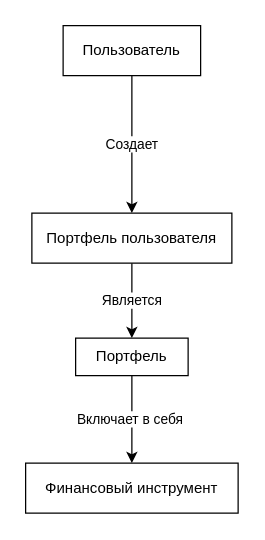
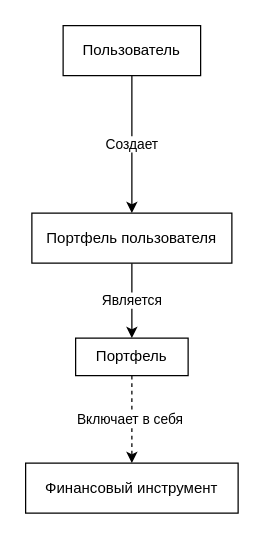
  <mxCell id="0" />
  <mxCell id="1" parent="0" />
  <mxCell id="2" value="Создает" style="edgeStyle=orthogonalEdgeStyle;rounded=0;orthogonalLoop=1;jettySize=auto;html=1;entryX=0.5;entryY=0;entryDx=0;entryDy=0;" parent="1" source="3" target="5" edge="1"><mxGeometry relative="1" as="geometry" /></mxCell>
  <mxCell id="3" value="Пользователь" style="html=1;whiteSpace=wrap;" parent="1" vertex="1"><mxGeometry x="50" y="20" width="110" height="40" as="geometry" /></mxCell>
  <mxCell id="4" value="Является" style="edgeStyle=orthogonalEdgeStyle;rounded=0;orthogonalLoop=1;jettySize=auto;html=1;" parent="1" source="5" target="7" edge="1"><mxGeometry relative="1" as="geometry" /></mxCell>
  <mxCell id="5" value="Портфель пользователя" style="html=1;whiteSpace=wrap;" parent="1" vertex="1"><mxGeometry x="25" y="170" width="160" height="40" as="geometry" /></mxCell>
- <mxCell id="6" value="Включает в себя&amp;nbsp;" style="edgeStyle=orthogonalEdgeStyle;rounded=0;orthogonalLoop=1;jettySize=auto;html=1;entryX=0.5;entryY=0;entryDx=0;entryDy=0;" parent="1" source="7" target="8" edge="1"><mxGeometry relative="1" as="geometry" /></mxCell>
+ <mxCell id="6" value="Включает в себя&amp;nbsp;" style="edgeStyle=orthogonalEdgeStyle;rounded=0;orthogonalLoop=1;jettySize=auto;html=1;entryX=0.5;entryY=0;entryDx=0;entryDy=0;dashed=1;" parent="1" source="7" target="8" edge="1"><mxGeometry relative="1" as="geometry" /></mxCell>
  <mxCell id="7" value="Портфель" style="html=1;whiteSpace=wrap;" parent="1" vertex="1"><mxGeometry x="60" y="270" width="90" height="30" as="geometry" /></mxCell>
  <mxCell id="8" value="Финансовый инструмент" style="html=1;whiteSpace=wrap;" parent="1" vertex="1"><mxGeometry x="20" y="370" width="170" height="40" as="geometry" /></mxCell>
